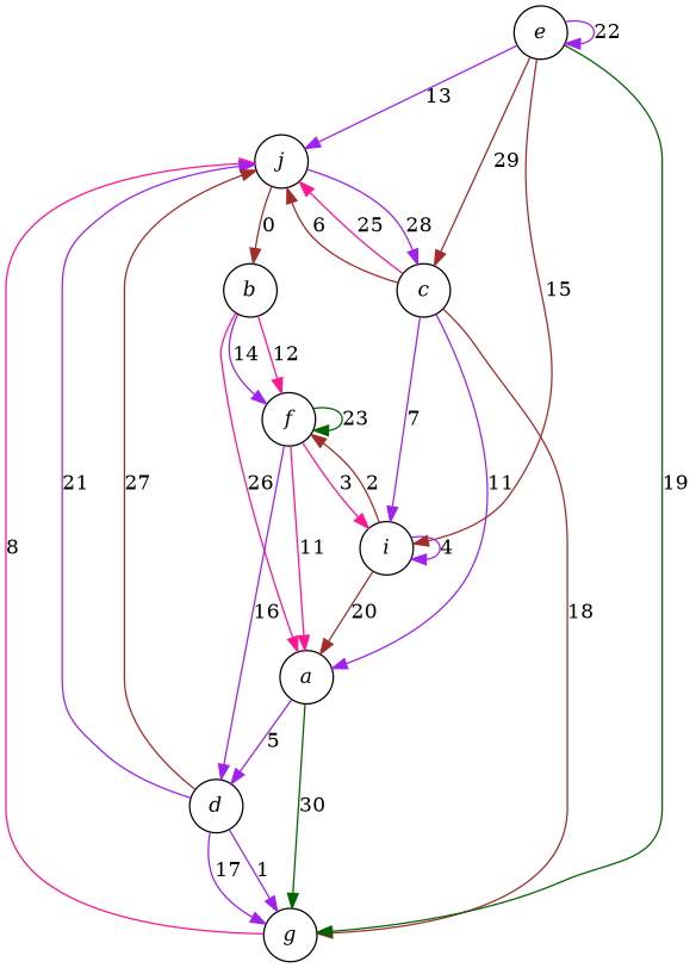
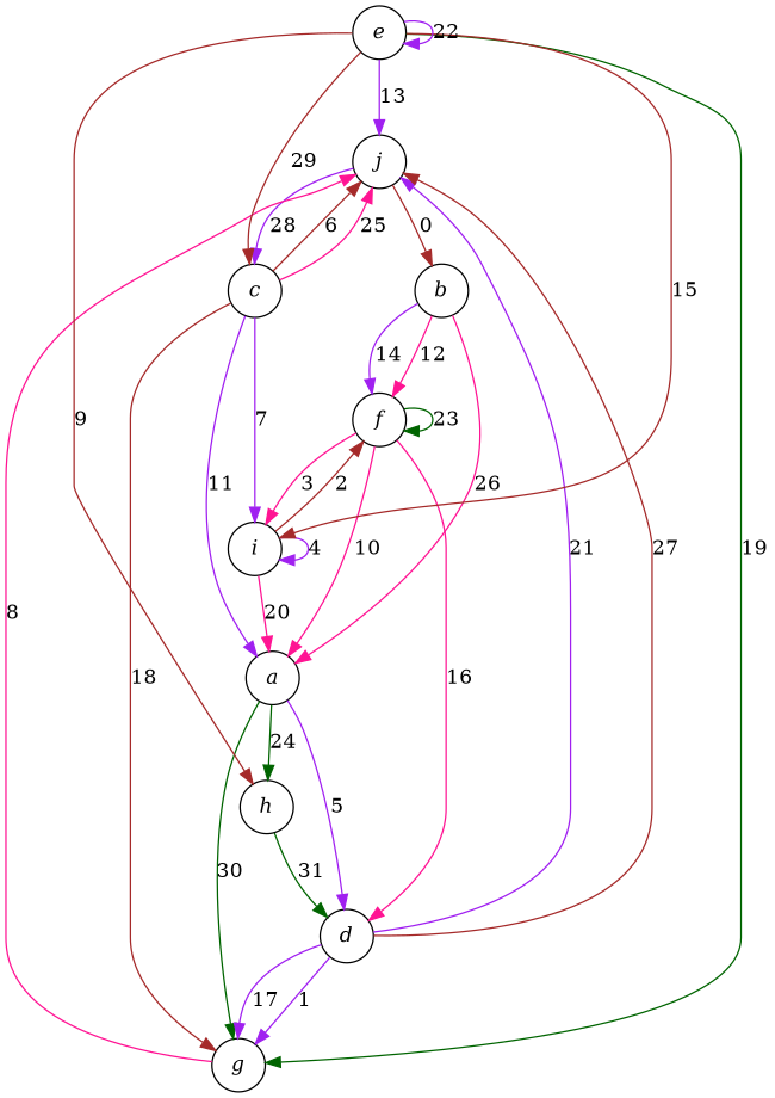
  digraph {
    node [fontname="Times-Italic" shape=circle]
    edge [color=purple]
    j
    b
    c
    f
    a
    g
    i
    d
+   h
    e
    j -> b [color=brown label=0]
    j -> c [label=28]
    b -> f [color=deeppink label=12]
    b -> f [label=14]
    b -> a [color=deeppink label=26]
    c -> j [color=brown label=6]
    c -> j [color=deeppink label=25]
    c -> a [label=11]
    c -> g [color=brown label=18]
    c -> i [label=7]
    f -> f [color=darkgreen label=23]
-   f -> a [color=deeppink label=11]
+   f -> a [color=deeppink label=10]
    f -> i [color=deeppink label=3]
-   f -> d [label=16]
+   f -> d [color=deeppink label=16]
    a -> g [color=darkgreen label=30]
    a -> d [label=5]
+   a -> h [color=darkgreen label=24]
    g -> j [color=deeppink label=8]
    i -> f [color=brown label=2]
-   i -> a [color=brown label=20]
+   i -> a [color=deeppink label=20]
    i -> i [label=4]
    d -> j [label=21]
    d -> j [color=brown label=27]
    d -> g [label=1]
    d -> g [label=17]
+   h -> d [color=darkgreen label=31]
    e -> j [label=13]
    e -> c [color=brown label=29]
    e -> g [color=darkgreen label=19]
    e -> i [color=brown label=15]
+   e -> h [color=brown label=9]
    e -> e [label=22]
  }
